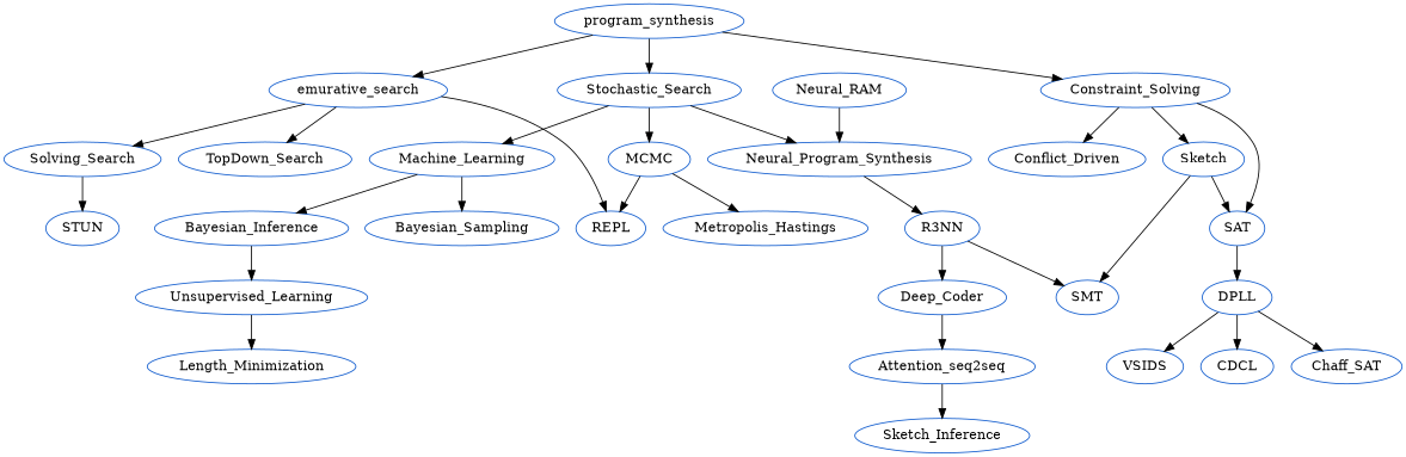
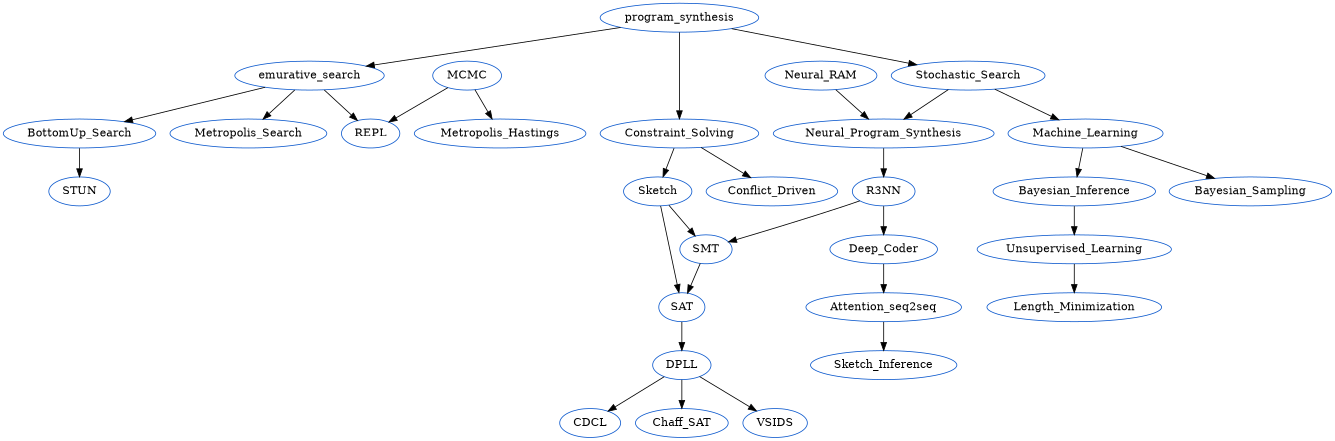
  digraph {
    node [color="#0c59cd"]
    program_synthesis
    emurative_search
    Constraint_Solving
    Stochastic_Search
-   BottomUp_Search [label=Solving_Search]
-   TopDown_Search
+   BottomUp_Search
+   TopDown_Search [label=Metropolis_Search]
    REPL
    Sketch
    Conflict_Driven
    MCMC
    Machine_Learning
    Neural_Program_Synthesis
    STUN
    SMT
    SAT
    DPLL
    CDCL
    Chaff_SAT
    VSIDS
    Metropolis_Hastings
    Bayesian_Inference
    Bayesian_Sampling
    R3NN
    Unsupervised_Learning
    Length_Minimization
    Deep_Coder
    Neural_RAM
    Attention_seq2seq
    Sketch_Inference
    program_synthesis -> emurative_search
    program_synthesis -> Constraint_Solving
    program_synthesis -> Stochastic_Search
    emurative_search -> BottomUp_Search
    emurative_search -> TopDown_Search
    emurative_search -> REPL
    Constraint_Solving -> Sketch
    Constraint_Solving -> Conflict_Driven
-   Stochastic_Search -> MCMC
    Stochastic_Search -> Machine_Learning
    Stochastic_Search -> Neural_Program_Synthesis
    BottomUp_Search -> STUN
    Sketch -> SMT
    Sketch -> SAT
    MCMC -> REPL
    MCMC -> Metropolis_Hastings
    Machine_Learning -> Bayesian_Inference
    Machine_Learning -> Bayesian_Sampling
    Neural_Program_Synthesis -> R3NN
-   Constraint_Solving -> SAT
+   SMT -> SAT
    SAT -> DPLL
    DPLL -> CDCL
    DPLL -> Chaff_SAT
    DPLL -> VSIDS
    Bayesian_Inference -> Unsupervised_Learning
    R3NN -> SMT
    R3NN -> Deep_Coder
    Unsupervised_Learning -> Length_Minimization
    Deep_Coder -> Attention_seq2seq
    Neural_RAM -> Neural_Program_Synthesis
    Attention_seq2seq -> Sketch_Inference
  }
